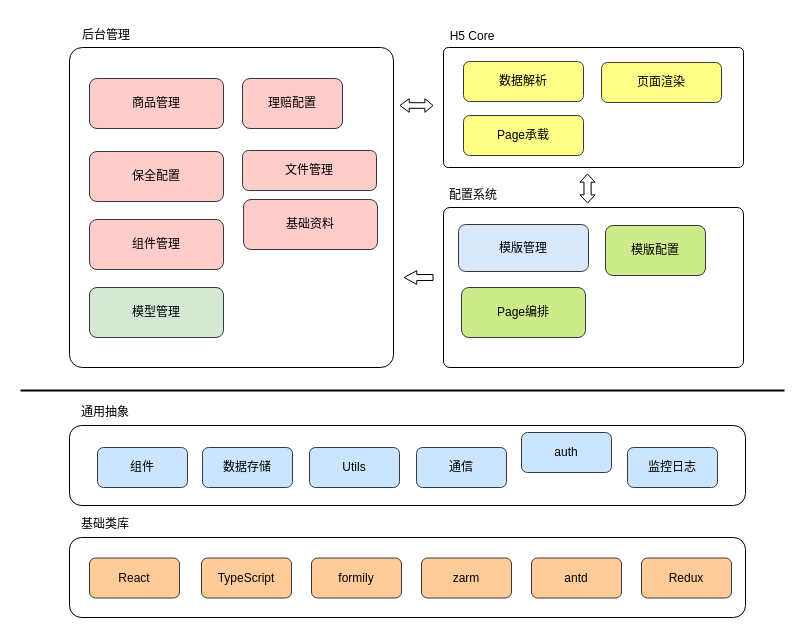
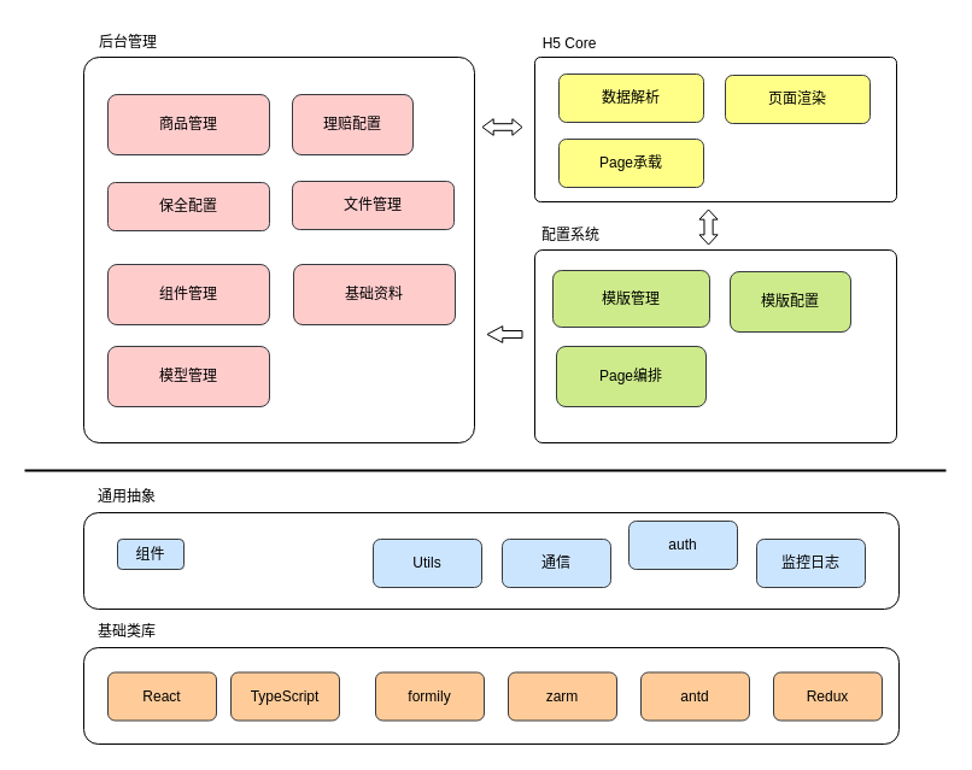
  <mxCell id="0" />
  <mxCell id="1" parent="0" />
  <mxCell id="2" value="" style="rounded=1;whiteSpace=wrap;html=1;" vertex="1" parent="1"><mxGeometry x="69" y="425" width="676" height="80" as="geometry" /></mxCell>
  <mxCell id="3" value="" style="rounded=1;whiteSpace=wrap;html=1;" vertex="1" parent="1"><mxGeometry x="69" y="537" width="676" height="80" as="geometry" /></mxCell>
  <mxCell id="4" value="React" style="rounded=1;whiteSpace=wrap;html=1;fillColor=#ffcc99;strokeColor=#36393d;" vertex="1" parent="1"><mxGeometry x="89" y="557.5" width="90" height="40" as="geometry" /></mxCell>
- <mxCell id="5" value="TypeScript" style="rounded=1;whiteSpace=wrap;html=1;fillColor=#ffcc99;strokeColor=#36393d;" vertex="1" parent="1"><mxGeometry x="201" y="557.5" width="90" height="40" as="geometry" /></mxCell>
+ <mxCell id="5" value="TypeScript" style="rounded=1;whiteSpace=wrap;html=1;fillColor=#ffcc99;strokeColor=#36393d;" vertex="1" parent="1"><mxGeometry x="191" y="557.5" width="90" height="40" as="geometry" /></mxCell>
  <mxCell id="6" value="formily" style="rounded=1;whiteSpace=wrap;html=1;fillColor=#ffcc99;strokeColor=#36393d;" vertex="1" parent="1"><mxGeometry x="311" y="557.5" width="90" height="40" as="geometry" /></mxCell>
  <mxCell id="7" value="zarm" style="rounded=1;whiteSpace=wrap;html=1;fillColor=#ffcc99;strokeColor=#36393d;" vertex="1" parent="1"><mxGeometry x="421" y="557.5" width="90" height="40" as="geometry" /></mxCell>
  <mxCell id="8" value="antd" style="rounded=1;whiteSpace=wrap;html=1;fillColor=#ffcc99;strokeColor=#36393d;" vertex="1" parent="1"><mxGeometry x="531" y="557.5" width="90" height="40" as="geometry" /></mxCell>
  <mxCell id="9" value="Redux" style="rounded=1;whiteSpace=wrap;html=1;fillColor=#ffcc99;strokeColor=#36393d;" vertex="1" parent="1"><mxGeometry x="641" y="557.5" width="90" height="40" as="geometry" /></mxCell>
- <mxCell id="10" value="组件" style="rounded=1;whiteSpace=wrap;html=1;fillColor=#cce5ff;strokeColor=#36393d;" vertex="1" parent="1"><mxGeometry x="97" y="447" width="90" height="40" as="geometry" /></mxCell>
- <mxCell id="11" value="数据存储" style="rounded=1;whiteSpace=wrap;html=1;fillColor=#cce5ff;strokeColor=#36393d;" vertex="1" parent="1"><mxGeometry x="202" y="447" width="90" height="40" as="geometry" /></mxCell>
+ <mxCell id="10" value="组件" style="rounded=1;whiteSpace=wrap;html=1;fillColor=#cce5ff;strokeColor=#36393d;" vertex="1" parent="1"><mxGeometry x="97" y="447" width="55" height="25" as="geometry" /></mxCell>
  <mxCell id="12" value="Utils" style="rounded=1;whiteSpace=wrap;html=1;fillColor=#cce5ff;strokeColor=#36393d;" vertex="1" parent="1"><mxGeometry x="309" y="447" width="90" height="40" as="geometry" /></mxCell>
  <mxCell id="13" value="通信" style="rounded=1;whiteSpace=wrap;html=1;fillColor=#cce5ff;strokeColor=#36393d;" vertex="1" parent="1"><mxGeometry x="416" y="447" width="90" height="40" as="geometry" /></mxCell>
  <mxCell id="14" value="基础类库" style="text;html=1;strokeColor=none;fillColor=none;align=center;verticalAlign=middle;whiteSpace=wrap;rounded=0;" vertex="1" parent="1"><mxGeometry x="75" y="509" width="60" height="30" as="geometry" /></mxCell>
  <mxCell id="15" value="auth" style="rounded=1;whiteSpace=wrap;html=1;fillColor=#cce5ff;strokeColor=#36393d;" vertex="1" parent="1"><mxGeometry x="521" y="432" width="90" height="40" as="geometry" /></mxCell>
  <mxCell id="16" value="监控日志" style="rounded=1;whiteSpace=wrap;html=1;fillColor=#cce5ff;strokeColor=#36393d;" vertex="1" parent="1"><mxGeometry x="627" y="447" width="90" height="40" as="geometry" /></mxCell>
  <mxCell id="17" value="通用抽象" style="text;html=1;strokeColor=none;fillColor=none;align=center;verticalAlign=middle;whiteSpace=wrap;rounded=0;" vertex="1" parent="1"><mxGeometry x="75" y="397" width="60" height="30" as="geometry" /></mxCell>
  <mxCell id="18" value="" style="line;strokeWidth=2;html=1;" vertex="1" parent="1"><mxGeometry x="20" y="385" width="764" height="10" as="geometry" /></mxCell>
  <mxCell id="19" value="" style="rounded=1;whiteSpace=wrap;html=1;arcSize=4;" vertex="1" parent="1"><mxGeometry x="69" y="47" width="324" height="320" as="geometry" /></mxCell>
  <mxCell id="20" value="" style="rounded=1;whiteSpace=wrap;html=1;arcSize=4;" vertex="1" parent="1"><mxGeometry x="443" y="47" width="300" height="120" as="geometry" /></mxCell>
  <mxCell id="21" value="" style="rounded=1;whiteSpace=wrap;html=1;arcSize=4;" vertex="1" parent="1"><mxGeometry x="443" y="207" width="300" height="160" as="geometry" /></mxCell>
  <mxCell id="22" value="后台管理" style="text;html=1;strokeColor=none;fillColor=none;align=center;verticalAlign=middle;whiteSpace=wrap;rounded=0;" vertex="1" parent="1"><mxGeometry x="76" y="20" width="60" height="30" as="geometry" /></mxCell>
  <mxCell id="23" value="H5 Core" style="text;html=1;strokeColor=none;fillColor=none;align=center;verticalAlign=middle;whiteSpace=wrap;rounded=0;" vertex="1" parent="1"><mxGeometry x="441" y="21" width="62" height="30" as="geometry" /></mxCell>
  <mxCell id="24" value="配置系统" style="text;html=1;strokeColor=none;fillColor=none;align=center;verticalAlign=middle;whiteSpace=wrap;rounded=0;" vertex="1" parent="1"><mxGeometry x="442" y="180" width="62" height="30" as="geometry" /></mxCell>
  <mxCell id="25" value="" style="shape=flexArrow;endArrow=classic;startArrow=classic;html=1;rounded=0;width=5.622;startSize=2.735;startWidth=6.995;endWidth=6.995;endSize=2.38;" edge="1" parent="1"><mxGeometry width="100" height="100" relative="1" as="geometry"><mxPoint x="399" y="105" as="sourcePoint" /><mxPoint x="433" y="105" as="targetPoint" /></mxGeometry></mxCell>
  <mxCell id="26" value="" style="shape=flexArrow;endArrow=classic;startArrow=classic;html=1;rounded=0;width=7.152;startSize=2.38;startWidth=6.995;endWidth=6.995;endSize=2.38;entryX=0.367;entryY=0;entryDx=0;entryDy=0;entryPerimeter=0;" edge="1" parent="1"><mxGeometry width="100" height="100" relative="1" as="geometry"><mxPoint x="587" y="173" as="sourcePoint" /><mxPoint x="587.1" y="203" as="targetPoint" /></mxGeometry></mxCell>
  <mxCell id="27" value="" style="shape=flexArrow;endArrow=classic;html=1;rounded=0;endWidth=6.75;endSize=3.923;width=5.934;" edge="1" parent="1"><mxGeometry width="50" height="50" relative="1" as="geometry"><mxPoint x="433" y="277" as="sourcePoint" /><mxPoint x="403" y="277" as="targetPoint" /></mxGeometry></mxCell>
  <mxCell id="28" value="模版配置" style="rounded=1;whiteSpace=wrap;html=1;fillColor=#cdeb8b;strokeColor=#36393d;" vertex="1" parent="1"><mxGeometry x="605" y="225" width="100" height="50" as="geometry" /></mxCell>
  <mxCell id="29" value="商品管理" style="rounded=1;whiteSpace=wrap;html=1;fillColor=#ffcccc;strokeColor=#36393d;" vertex="1" parent="1"><mxGeometry x="89" y="78" width="134" height="50" as="geometry" /></mxCell>
  <mxCell id="30" value="理赔配置" style="rounded=1;whiteSpace=wrap;html=1;fillColor=#ffcccc;strokeColor=#36393d;" vertex="1" parent="1"><mxGeometry x="242" y="78" width="100" height="50" as="geometry" /></mxCell>
- <mxCell id="31" value="保全配置" style="rounded=1;whiteSpace=wrap;html=1;fillColor=#ffcccc;strokeColor=#36393d;" vertex="1" parent="1"><mxGeometry x="89" y="151" width="134" height="50" as="geometry" /></mxCell>
+ <mxCell id="31" value="保全配置" style="rounded=1;whiteSpace=wrap;html=1;fillColor=#ffcccc;strokeColor=#36393d;" vertex="1" parent="1"><mxGeometry x="89" y="151" width="134" height="40" as="geometry" /></mxCell>
  <mxCell id="32" value="数据解析" style="rounded=1;whiteSpace=wrap;html=1;fillColor=#ffff88;strokeColor=#36393d;" vertex="1" parent="1"><mxGeometry x="463" y="61" width="120" height="40" as="geometry" /></mxCell>
  <mxCell id="33" value="页面渲染" style="rounded=1;whiteSpace=wrap;html=1;fillColor=#ffff88;strokeColor=#36393d;" vertex="1" parent="1"><mxGeometry x="601" y="62" width="120" height="40" as="geometry" /></mxCell>
  <mxCell id="34" value="Page承载" style="rounded=1;whiteSpace=wrap;html=1;fillColor=#ffff88;strokeColor=#36393d;" vertex="1" parent="1"><mxGeometry x="463" y="115" width="120" height="40" as="geometry" /></mxCell>
- <mxCell id="35" value="模版管理" style="rounded=1;whiteSpace=wrap;html=1;fillColor=#dae8fc;strokeColor=#36393d;" vertex="1" parent="1"><mxGeometry x="458" y="224" width="130" height="47" as="geometry" /></mxCell>
+ <mxCell id="35" value="模版管理" style="rounded=1;whiteSpace=wrap;html=1;fillColor=#cdeb8b;strokeColor=#36393d;" vertex="1" parent="1"><mxGeometry x="458" y="224" width="130" height="47" as="geometry" /></mxCell>
  <mxCell id="36" value="Page编排" style="rounded=1;whiteSpace=wrap;html=1;fillColor=#cdeb8b;strokeColor=#36393d;" vertex="1" parent="1"><mxGeometry x="461" y="287" width="124" height="50" as="geometry" /></mxCell>
  <mxCell id="37" value="文件管理" style="rounded=1;whiteSpace=wrap;html=1;fillColor=#ffcccc;strokeColor=#36393d;" vertex="1" parent="1"><mxGeometry x="242" y="150" width="134" height="40" as="geometry" /></mxCell>
  <mxCell id="38" value="组件管理" style="rounded=1;whiteSpace=wrap;html=1;fillColor=#ffcccc;strokeColor=#36393d;" vertex="1" parent="1"><mxGeometry x="89" y="219" width="134" height="50" as="geometry" /></mxCell>
- <mxCell id="39" value="基础资料" style="rounded=1;whiteSpace=wrap;html=1;fillColor=#ffcccc;strokeColor=#36393d;" vertex="1" parent="1"><mxGeometry x="243" y="199" width="134" height="50" as="geometry" /></mxCell>
- <mxCell id="40" value="模型管理" style="rounded=1;whiteSpace=wrap;html=1;fillColor=#d5e8d4;strokeColor=#36393d;" vertex="1" parent="1"><mxGeometry x="89" y="287" width="134" height="50" as="geometry" /></mxCell>
+ <mxCell id="39" value="基础资料" style="rounded=1;whiteSpace=wrap;html=1;fillColor=#ffcccc;strokeColor=#36393d;" vertex="1" parent="1"><mxGeometry x="243" y="219" width="134" height="50" as="geometry" /></mxCell>
+ <mxCell id="40" value="模型管理" style="rounded=1;whiteSpace=wrap;html=1;fillColor=#ffcccc;strokeColor=#36393d;" vertex="1" parent="1"><mxGeometry x="89" y="287" width="134" height="50" as="geometry" /></mxCell>
